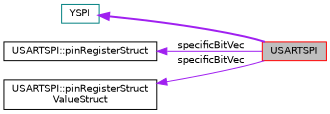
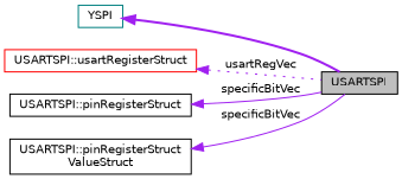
  digraph {
    rankdir=LR
    node [color=red fillcolor=white fontname=Helvetica fontsize=10 shape=record style=filled]
    edge [color=purple dir=back fontname=Helvetica fontsize=10 labelfontname=Helvetica labelfontsize=10 style=solid]
-   n1 [fillcolor=grey75 fontcolor=black height=0.2 label=USARTSPI width=0.4]
+   n1 [color=black fillcolor=grey75 fontcolor=black height=0.2 label=USARTSPI width=0.4]
    n2 [color=teal height=0.2 label=YSPI width=0.4]
+   n3 [height=0.2 label="USARTSPI::usartRegisterStruct" width=0.4]
    n4 [color=black height=0.2 label="USARTSPI::pinRegisterStruct" width=0.4]
    n5 [color=black height=0.2 label="USARTSPI::pinRegisterStruct\lValueStruct" width=0.4]
    n2 -> n1 [style=bold]
+   n3 -> n1 [label=" usartRegVec" style=dotted]
    n4 -> n1 [label=" specificBitVec"]
    n5 -> n1 [label=" specificBitVec"]
  }
